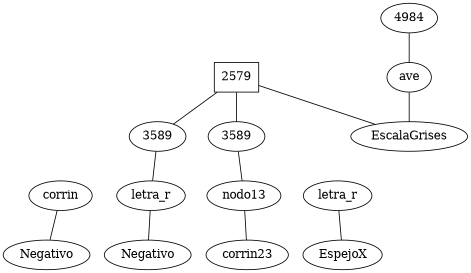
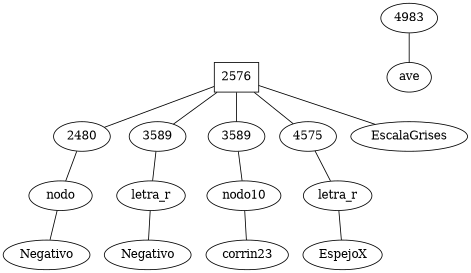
  graph {
    rankdir=TB
    node [shape=ellipse]
-   n1 [label=2579 shape=box]
+   n1 [label=2576 shape=box]
+   n2 [label=2480]
    n3 [label=3589]
    n4 [label=3589]
+   n5 [label=4575]
    n6 [label=EscalaGrises]
-   n7 [label=corrin]
+   n7 [label=nodo]
    n8 [label=letra_r]
-   nodo13
+   nodo13 [label=nodo10]
    n10 [label=letra_r]
-   n11 [label=4984]
+   n11 [label=4983]
    n12 [label=ave]
    n13 [label=Negativo]
    n14 [label=Negativo]
    n15 [label=corrin23]
    n16 [label=EspejoX]
+   n1 -- n2
    n1 -- n3
    n1 -- n4
+   n1 -- n5
    n1 -- n6
+   n2 -- n7
    n3 -- n8
    n4 -- nodo13
+   n5 -- n10
    n7 -- n13
    n8 -- n14
    nodo13 -- n15
    n10 -- n16
    n11 -- n12
-   n12 -- n6
  }
